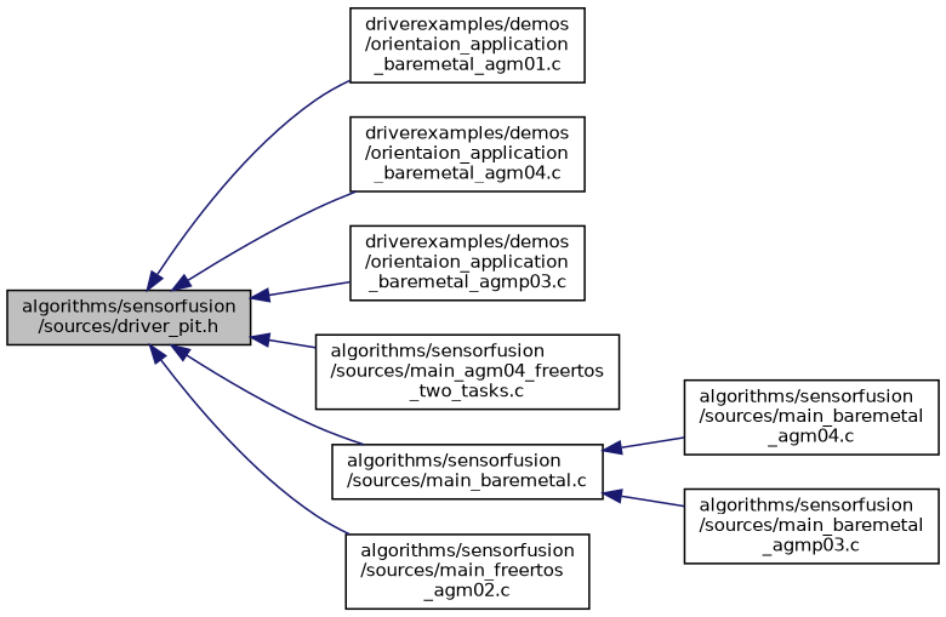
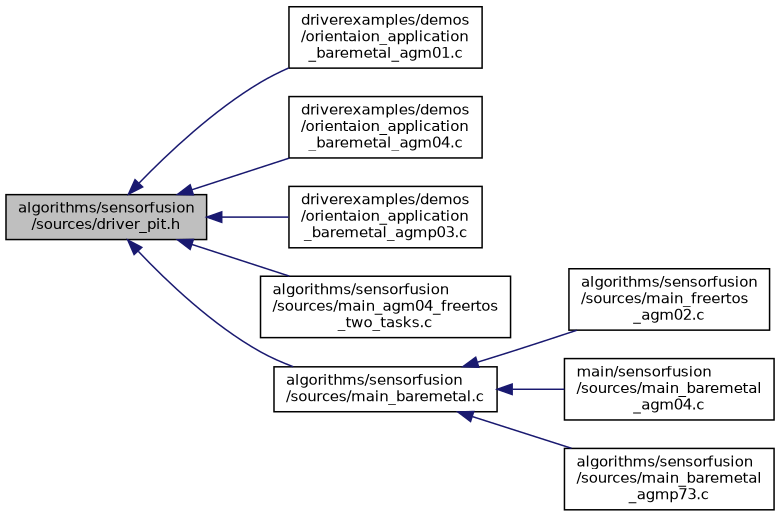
  digraph {
    rankdir=LR
    node [color=black fillcolor=white fontname=Helvetica fontsize=10 shape=record style=filled]
    edge [color=midnightblue dir=back fontname=Helvetica fontsize=10 labelfontname=Helvetica labelfontsize=10 style=solid]
    n1 [fillcolor=grey75 fontcolor=black height=0.2 label="algorithms/sensorfusion\l/sources/driver_pit.h" width=0.4]
    n2 [height=0.2 label="driverexamples/demos\l/orientaion_application\l_baremetal_agm01.c" width=0.4]
    n3 [height=0.2 label="driverexamples/demos\l/orientaion_application\l_baremetal_agm04.c" width=0.4]
    n4 [height=0.2 label="driverexamples/demos\l/orientaion_application\l_baremetal_agmp03.c" width=0.4]
    n5 [height=0.2 label="algorithms/sensorfusion\l/sources/main_agm04_freertos\l_two_tasks.c" width=0.4]
    n6 [height=0.2 label="algorithms/sensorfusion\l/sources/main_baremetal.c" width=0.4]
    n7 [height=0.2 label="algorithms/sensorfusion\l/sources/main_freertos\l_agm02.c" width=0.4]
-   n8 [height=0.2 label="algorithms/sensorfusion\l/sources/main_baremetal\l_agm04.c" width=0.4]
-   n9 [height=0.2 label="algorithms/sensorfusion\l/sources/main_baremetal\l_agmp03.c" width=0.4]
+   n8 [height=0.2 label="main/sensorfusion\l/sources/main_baremetal\l_agm04.c" width=0.4]
+   n9 [height=0.2 label="algorithms/sensorfusion\l/sources/main_baremetal\l_agmp73.c" width=0.4]
    n1 -> n2
    n1 -> n3
    n1 -> n4
    n1 -> n5
    n1 -> n6
-   n1 -> n7
+   n6 -> n7
    n6 -> n8
    n6 -> n9
  }
